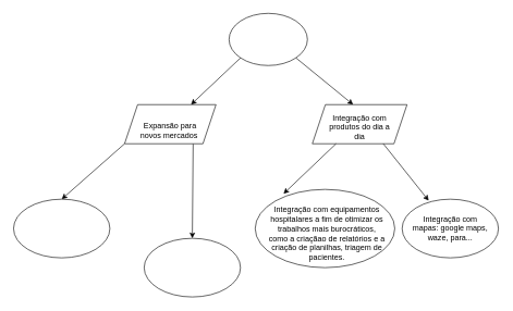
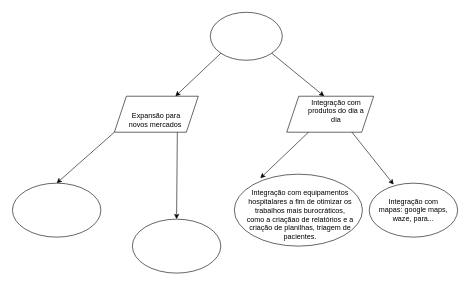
  <mxCell id="0" />
  <mxCell id="1" parent="0" />
  <mxCell id="2" value="" style="ellipse;whiteSpace=wrap;html=1;" vertex="1" parent="1"><mxGeometry x="350" y="20" width="120" height="80" as="geometry" /></mxCell>
  <mxCell id="3" value="" style="endArrow=classic;html=1;exitX=0;exitY=1;exitDx=0;exitDy=0;" edge="1" parent="1" source="2" target="6"><mxGeometry width="50" height="50" relative="1" as="geometry"><mxPoint x="380" y="240" as="sourcePoint" /><mxPoint x="280" y="180" as="targetPoint" /></mxGeometry></mxCell>
  <mxCell id="4" style="edgeStyle=none;html=1;exitX=0;exitY=1;exitDx=0;exitDy=0;entryX=0.5;entryY=0;entryDx=0;entryDy=0;" edge="1" parent="1" source="6" target="16"><mxGeometry relative="1" as="geometry" /></mxCell>
  <mxCell id="5" style="edgeStyle=none;html=1;exitX=0.75;exitY=1;exitDx=0;exitDy=0;entryX=0.5;entryY=0;entryDx=0;entryDy=0;" edge="1" parent="1" source="6" target="17"><mxGeometry relative="1" as="geometry" /></mxCell>
  <mxCell id="6" value="" style="shape=parallelogram;perimeter=parallelogramPerimeter;whiteSpace=wrap;html=1;fixedSize=1;" vertex="1" parent="1"><mxGeometry x="190" y="160" width="140" height="60" as="geometry" /></mxCell>
  <mxCell id="7" value="" style="endArrow=classic;html=1;exitX=1;exitY=1;exitDx=0;exitDy=0;" edge="1" parent="1" source="2"><mxGeometry width="50" height="50" relative="1" as="geometry"><mxPoint x="380" y="240" as="sourcePoint" /><mxPoint x="540" y="160" as="targetPoint" /></mxGeometry></mxCell>
  <mxCell id="8" value="" style="shape=parallelogram;perimeter=parallelogramPerimeter;whiteSpace=wrap;html=1;fixedSize=1;" vertex="1" parent="1"><mxGeometry x="477.5" y="160" width="145" height="60" as="geometry" /></mxCell>
  <mxCell id="9" value="Expansão para novos mercados&amp;nbsp;" style="text;html=1;align=center;verticalAlign=middle;whiteSpace=wrap;rounded=0;" vertex="1" parent="1"><mxGeometry x="210" y="185" width="100" height="30" as="geometry" /></mxCell>
- <mxCell id="10" value="Integração com produtos do dia a dia" style="text;html=1;align=center;verticalAlign=middle;whiteSpace=wrap;rounded=0;" vertex="1" parent="1"><mxGeometry x="495" y="180" width="110" height="30" as="geometry" /></mxCell>
+ <mxCell id="10" value="Integração com produtos do dia a dia" style="text;html=1;align=center;verticalAlign=middle;whiteSpace=wrap;rounded=0;" vertex="1" parent="1"><mxGeometry x="505" y="170" width="110" height="30" as="geometry" /></mxCell>
  <mxCell id="11" value="" style="ellipse;whiteSpace=wrap;html=1;" vertex="1" parent="1"><mxGeometry x="615" y="305" width="147.5" height="90" as="geometry" /></mxCell>
  <mxCell id="12" value="Integração com mapas: google maps, waze, para..." style="text;html=1;align=center;verticalAlign=middle;whiteSpace=wrap;rounded=0;" vertex="1" parent="1"><mxGeometry x="630" y="335" width="117.5" height="30" as="geometry" /></mxCell>
  <mxCell id="13" style="edgeStyle=none;html=1;exitX=0.75;exitY=1;exitDx=0;exitDy=0;entryX=0.276;entryY=0.025;entryDx=0;entryDy=0;entryPerimeter=0;" edge="1" parent="1" source="8" target="11"><mxGeometry relative="1" as="geometry" /></mxCell>
  <mxCell id="14" value="" style="ellipse;whiteSpace=wrap;html=1;" vertex="1" parent="1"><mxGeometry x="390" y="290" width="213.75" height="120" as="geometry" /></mxCell>
  <mxCell id="15" style="edgeStyle=none;html=1;exitX=0.25;exitY=1;exitDx=0;exitDy=0;entryX=0.203;entryY=0.056;entryDx=0;entryDy=0;entryPerimeter=0;" edge="1" parent="1" source="8" target="14"><mxGeometry relative="1" as="geometry" /></mxCell>
  <mxCell id="16" value="" style="ellipse;whiteSpace=wrap;html=1;" vertex="1" parent="1"><mxGeometry x="20" y="305" width="147.5" height="90" as="geometry" /></mxCell>
  <mxCell id="17" value="" style="ellipse;whiteSpace=wrap;html=1;" vertex="1" parent="1"><mxGeometry x="220" y="365" width="147.5" height="90" as="geometry" /></mxCell>
  <mxCell id="18" value="Integração com equipamentos hospitalares a fim de otimizar os trabalhos mais burocráticos, como a criaçãao de relatórios e a criação de planilhas, triagem de pacientes." style="text;html=1;align=center;verticalAlign=middle;whiteSpace=wrap;rounded=0;" vertex="1" parent="1"><mxGeometry x="410" y="357.5" width="180" as="geometry" /></mxCell>
